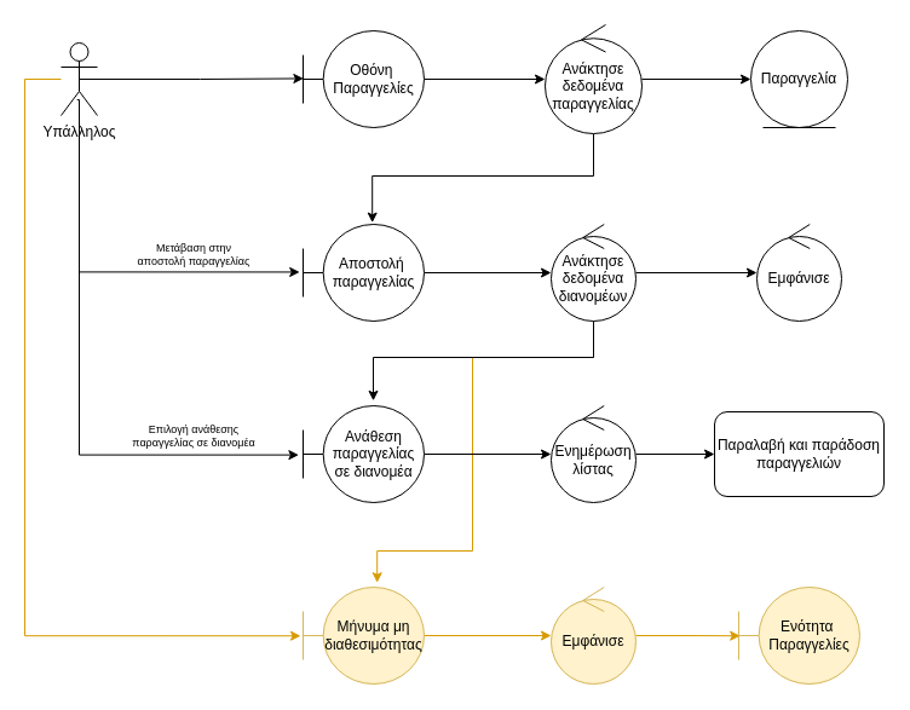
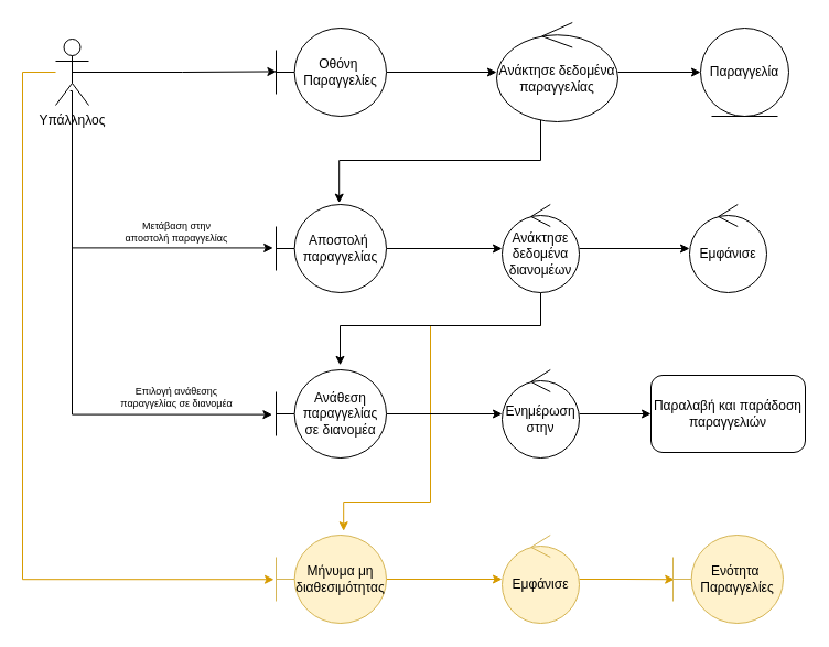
  <mxCell id="0" />
  <mxCell id="1" parent="0" />
  <mxCell id="2" style="edgeStyle=orthogonalEdgeStyle;rounded=0;orthogonalLoop=1;jettySize=auto;html=1;" edge="1" parent="1" source="3" target="11"><mxGeometry relative="1" as="geometry" /></mxCell>
  <mxCell id="3" value="Οθόνη&amp;nbsp;&lt;br&gt;Παραγγελίες" style="shape=umlBoundary;whiteSpace=wrap;html=1;" vertex="1" parent="1"><mxGeometry x="250" y="25" width="100" height="80" as="geometry" /></mxCell>
  <mxCell id="4" style="edgeStyle=orthogonalEdgeStyle;rounded=0;orthogonalLoop=1;jettySize=auto;html=1;entryX=0.004;entryY=0.493;entryDx=0;entryDy=0;entryPerimeter=0;exitX=0.5;exitY=0.5;exitDx=0;exitDy=0;exitPerimeter=0;" edge="1" parent="1" source="8" target="3"><mxGeometry relative="1" as="geometry" /></mxCell>
  <mxCell id="5" style="edgeStyle=orthogonalEdgeStyle;rounded=0;orthogonalLoop=1;jettySize=auto;html=1;entryX=-0.028;entryY=0.493;entryDx=0;entryDy=0;entryPerimeter=0;exitX=0.44;exitY=0.783;exitDx=0;exitDy=0;exitPerimeter=0;" edge="1" parent="1" source="8" target="14"><mxGeometry relative="1" as="geometry"><Array as="points"><mxPoint x="65" y="82" /><mxPoint x="65" y="224" /></Array></mxGeometry></mxCell>
  <mxCell id="6" style="edgeStyle=orthogonalEdgeStyle;rounded=0;orthogonalLoop=1;jettySize=auto;html=1;entryX=-0.036;entryY=0.508;entryDx=0;entryDy=0;entryPerimeter=0;" edge="1" parent="1" source="8" target="21"><mxGeometry relative="1" as="geometry"><Array as="points"><mxPoint x="65" y="376" /></Array></mxGeometry></mxCell>
  <mxCell id="7" style="edgeStyle=orthogonalEdgeStyle;rounded=0;orthogonalLoop=1;jettySize=auto;html=1;entryX=-0.02;entryY=0.503;entryDx=0;entryDy=0;entryPerimeter=0;fillColor=#ffe6cc;strokeColor=#d79b00;" edge="1" parent="1" source="8" target="28"><mxGeometry relative="1" as="geometry"><mxPoint x="240" y="525" as="targetPoint" /><Array as="points"><mxPoint x="20" y="65" /><mxPoint x="20" y="525" /></Array></mxGeometry></mxCell>
  <mxCell id="8" value="Υπάλληλος" style="shape=umlActor;verticalLabelPosition=bottom;verticalAlign=top;html=1;" vertex="1" parent="1"><mxGeometry x="50" y="35" width="30" height="60" as="geometry" /></mxCell>
  <mxCell id="9" style="edgeStyle=orthogonalEdgeStyle;rounded=0;orthogonalLoop=1;jettySize=auto;html=1;entryX=0;entryY=0.5;entryDx=0;entryDy=0;" edge="1" parent="1" source="11" target="12"><mxGeometry relative="1" as="geometry" /></mxCell>
  <mxCell id="10" style="edgeStyle=orthogonalEdgeStyle;rounded=0;orthogonalLoop=1;jettySize=auto;html=1;entryX=0.572;entryY=-0.017;entryDx=0;entryDy=0;entryPerimeter=0;" edge="1" parent="1" source="11" target="14"><mxGeometry relative="1" as="geometry"><Array as="points"><mxPoint x="490" y="145" /><mxPoint x="307" y="145" /></Array></mxGeometry></mxCell>
- <mxCell id="11" value="Ανάκτησε δεδομένα παραγγελίας" style="ellipse;shape=umlControl;whiteSpace=wrap;html=1;" vertex="1" parent="1"><mxGeometry x="450" y="20" width="80" height="90" as="geometry" /></mxCell>
- <mxCell id="12" value="Παραγγελία" style="ellipse;shape=umlEntity;whiteSpace=wrap;html=1;" vertex="1" parent="1"><mxGeometry x="620" y="25" width="80" height="80" as="geometry" /></mxCell>
+ <mxCell id="11" value="Ανάκτησε δεδομένα παραγγελίας" style="ellipse;shape=umlControl;whiteSpace=wrap;html=1;" vertex="1" parent="1"><mxGeometry x="450" y="20" width="110" height="90" as="geometry" /></mxCell>
+ <mxCell id="12" value="Παραγγελία" style="ellipse;shape=umlEntity;whiteSpace=wrap;html=1;" vertex="1" parent="1"><mxGeometry x="635" y="25" width="80" height="80" as="geometry" /></mxCell>
  <mxCell id="13" style="edgeStyle=orthogonalEdgeStyle;rounded=0;orthogonalLoop=1;jettySize=auto;html=1;" edge="1" parent="1" source="14" target="18"><mxGeometry relative="1" as="geometry" /></mxCell>
  <mxCell id="14" value="Αποστολή&amp;nbsp;&lt;br&gt;παραγγελίας" style="shape=umlBoundary;whiteSpace=wrap;html=1;" vertex="1" parent="1"><mxGeometry x="250" y="185" width="100" height="80" as="geometry" /></mxCell>
  <mxCell id="15" style="edgeStyle=orthogonalEdgeStyle;rounded=0;orthogonalLoop=1;jettySize=auto;html=1;" edge="1" parent="1" source="18" target="19"><mxGeometry relative="1" as="geometry" /></mxCell>
  <mxCell id="16" style="edgeStyle=orthogonalEdgeStyle;rounded=0;orthogonalLoop=1;jettySize=auto;html=1;entryX=0.612;entryY=-0.047;entryDx=0;entryDy=0;entryPerimeter=0;fillColor=#ffe6cc;strokeColor=#d79b00;" edge="1" parent="1" source="18" target="28"><mxGeometry relative="1" as="geometry"><Array as="points"><mxPoint x="490" y="295" /><mxPoint x="390" y="295" /><mxPoint x="390" y="455" /><mxPoint x="311" y="455" /></Array></mxGeometry></mxCell>
  <mxCell id="17" style="edgeStyle=orthogonalEdgeStyle;rounded=0;orthogonalLoop=1;jettySize=auto;html=1;entryX=0.58;entryY=-0.052;entryDx=0;entryDy=0;entryPerimeter=0;" edge="1" parent="1" source="18" target="21"><mxGeometry relative="1" as="geometry"><Array as="points"><mxPoint x="490" y="295" /><mxPoint x="308" y="295" /></Array></mxGeometry></mxCell>
  <mxCell id="18" value="Ανάκτησε δεδομένα διανομέων" style="ellipse;shape=umlControl;whiteSpace=wrap;html=1;" vertex="1" parent="1"><mxGeometry x="455" y="185" width="70" height="80" as="geometry" /></mxCell>
  <mxCell id="19" value="Εμφάνισε" style="ellipse;shape=umlControl;whiteSpace=wrap;html=1;" vertex="1" parent="1"><mxGeometry x="625" y="185" width="70" height="80" as="geometry" /></mxCell>
  <mxCell id="20" style="edgeStyle=orthogonalEdgeStyle;rounded=0;orthogonalLoop=1;jettySize=auto;html=1;" edge="1" parent="1" source="21" target="23"><mxGeometry relative="1" as="geometry" /></mxCell>
  <mxCell id="21" value="Ανάθεση παραγγελίας σε διανομέα" style="shape=umlBoundary;whiteSpace=wrap;html=1;" vertex="1" parent="1"><mxGeometry x="250" y="335" width="100" height="80" as="geometry" /></mxCell>
  <mxCell id="22" style="edgeStyle=orthogonalEdgeStyle;rounded=0;orthogonalLoop=1;jettySize=auto;html=1;entryX=0;entryY=0.5;entryDx=0;entryDy=0;" edge="1" parent="1" source="23" target="24"><mxGeometry relative="1" as="geometry" /></mxCell>
- <mxCell id="23" value="Ενημέρωση λίστας" style="ellipse;shape=umlControl;whiteSpace=wrap;html=1;" vertex="1" parent="1"><mxGeometry x="455" y="335" width="70" height="80" as="geometry" /></mxCell>
+ <mxCell id="23" value="Ενημέρωση στην" style="ellipse;shape=umlControl;whiteSpace=wrap;html=1;" vertex="1" parent="1"><mxGeometry x="455" y="335" width="70" height="80" as="geometry" /></mxCell>
  <mxCell id="24" value="Παραλαβή και παράδοση παραγγελιών" style="whiteSpace=wrap;html=1;rounded=1;" vertex="1" parent="1"><mxGeometry x="590" y="340" width="140" height="70" as="geometry" /></mxCell>
  <mxCell id="25" style="edgeStyle=orthogonalEdgeStyle;rounded=0;orthogonalLoop=1;jettySize=auto;html=1;entryX=0.012;entryY=0.503;entryDx=0;entryDy=0;entryPerimeter=0;fillColor=#ffe6cc;strokeColor=#d79b00;" edge="1" parent="1" source="26" target="29"><mxGeometry relative="1" as="geometry" /></mxCell>
  <mxCell id="26" value="Εμφάνισε" style="ellipse;shape=umlControl;whiteSpace=wrap;html=1;fillColor=#fff2cc;strokeColor=#d6b656;" vertex="1" parent="1"><mxGeometry x="455" y="485" width="70" height="80" as="geometry" /></mxCell>
  <mxCell id="27" style="edgeStyle=orthogonalEdgeStyle;rounded=0;orthogonalLoop=1;jettySize=auto;html=1;fillColor=#ffe6cc;strokeColor=#d79b00;" edge="1" parent="1" source="28" target="26"><mxGeometry relative="1" as="geometry" /></mxCell>
  <mxCell id="28" value="Μήνυμα μη διαθεσιμότητας" style="shape=umlBoundary;whiteSpace=wrap;html=1;fillColor=#fff2cc;strokeColor=#d6b656;" vertex="1" parent="1"><mxGeometry x="250" y="485" width="100" height="80" as="geometry" /></mxCell>
  <mxCell id="29" value="Ενότητα&amp;nbsp;&lt;br&gt;Παραγγελίες" style="shape=umlBoundary;whiteSpace=wrap;html=1;fillColor=#fff2cc;strokeColor=#d6b656;" vertex="1" parent="1"><mxGeometry x="610" y="485" width="100" height="80" as="geometry" /></mxCell>
  <mxCell id="30" value="Μετάβαση στην αποστολή παραγγελίας" style="text;html=1;strokeColor=none;fillColor=none;align=center;verticalAlign=middle;whiteSpace=wrap;rounded=0;fontSize=9;" vertex="1" parent="1"><mxGeometry x="110" y="195" width="100" height="30" as="geometry" /></mxCell>
  <mxCell id="31" value="Επιλογή ανάθεσης παραγγελίας σε διανομέα" style="text;html=1;strokeColor=none;fillColor=none;align=center;verticalAlign=middle;whiteSpace=wrap;rounded=0;fontSize=9;" vertex="1" parent="1"><mxGeometry x="105" y="345" width="110" height="30" as="geometry" /></mxCell>
